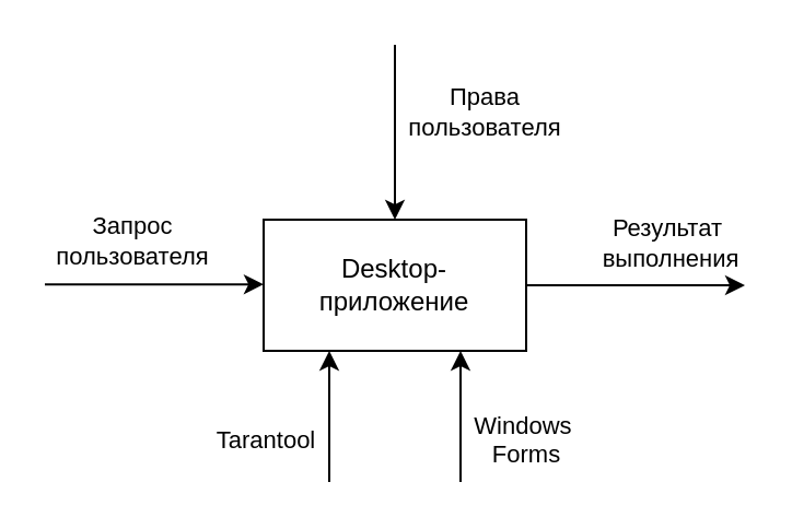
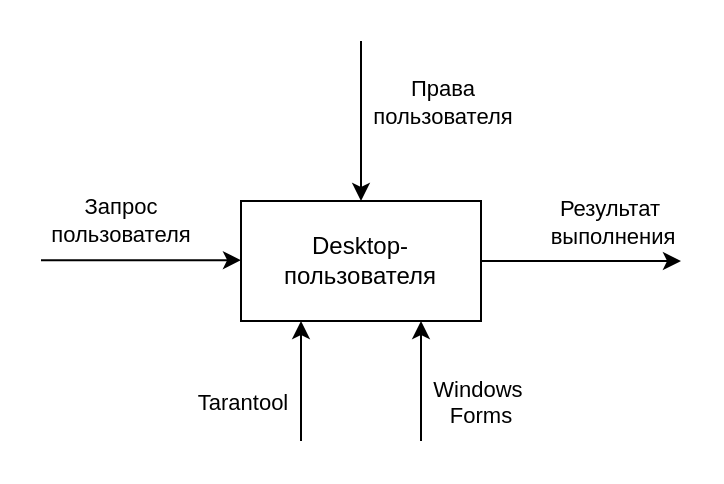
  <mxCell id="0" />
  <mxCell id="1" parent="0" />
- <mxCell id="2" value="Desktop-&lt;br&gt;приложение" style="rounded=0;whiteSpace=wrap;html=1;" vertex="1" parent="1"><mxGeometry x="120" y="100" width="120" height="60" as="geometry" /></mxCell>
+ <mxCell id="2" value="Desktop-&lt;br&gt;пользователя" style="rounded=0;whiteSpace=wrap;html=1;" vertex="1" parent="1"><mxGeometry x="120" y="100" width="120" height="60" as="geometry" /></mxCell>
  <mxCell id="3" value="" style="endArrow=classic;html=1;entryX=0.5;entryY=0;entryDx=0;entryDy=0;" edge="1" parent="1" target="2"><mxGeometry width="50" height="50" relative="1" as="geometry"><mxPoint x="180" y="20" as="sourcePoint" /><mxPoint x="260" y="160" as="targetPoint" /></mxGeometry></mxCell>
  <mxCell id="4" value="Права &lt;br&gt;пользователя" style="edgeLabel;html=1;align=center;verticalAlign=middle;resizable=0;points=[];" vertex="1" connectable="0" parent="3"><mxGeometry x="-0.533" y="-2" relative="1" as="geometry"><mxPoint x="42" y="11.38" as="offset" /></mxGeometry></mxCell>
  <mxCell id="5" value="" style="endArrow=classic;html=1;exitX=1;exitY=0.5;exitDx=0;exitDy=0;" edge="1" parent="1" source="2"><mxGeometry width="50" height="50" relative="1" as="geometry"><mxPoint x="190" y="30" as="sourcePoint" /><mxPoint x="340" y="130" as="targetPoint" /></mxGeometry></mxCell>
  <mxCell id="6" value="Результат&amp;nbsp;&lt;br&gt;выполнения" style="edgeLabel;html=1;align=center;verticalAlign=middle;resizable=0;points=[];" vertex="1" connectable="0" parent="5"><mxGeometry x="-0.533" y="-2" relative="1" as="geometry"><mxPoint x="42" y="-22" as="offset" /></mxGeometry></mxCell>
  <mxCell id="7" value="Запрос &lt;br&gt;пользователя" style="endArrow=classic;html=1;exitX=1;exitY=0.5;exitDx=0;exitDy=0;" edge="1" parent="1"><mxGeometry x="-0.2" y="20" width="50" height="50" relative="1" as="geometry"><mxPoint x="20" y="129.58" as="sourcePoint" /><mxPoint x="120" y="129.58" as="targetPoint" /><mxPoint as="offset" /></mxGeometry></mxCell>
  <mxCell id="8" value="" style="endArrow=classic;html=1;entryX=0.25;entryY=1;entryDx=0;entryDy=0;" edge="1" parent="1" target="2"><mxGeometry width="50" height="50" relative="1" as="geometry"><mxPoint x="150" y="220" as="sourcePoint" /><mxPoint x="190" y="110" as="targetPoint" /></mxGeometry></mxCell>
  <mxCell id="9" value="Tarantool" style="edgeLabel;html=1;align=center;verticalAlign=middle;resizable=0;points=[];" vertex="1" connectable="0" parent="8"><mxGeometry x="-0.533" y="-2" relative="1" as="geometry"><mxPoint x="-32" y="-6.0" as="offset" /></mxGeometry></mxCell>
  <mxCell id="10" value="" style="endArrow=classic;html=1;entryX=0.75;entryY=1;entryDx=0;entryDy=0;" edge="1" parent="1" target="2"><mxGeometry width="50" height="50" relative="1" as="geometry"><mxPoint x="210" y="220" as="sourcePoint" /><mxPoint x="160" y="170" as="targetPoint" /></mxGeometry></mxCell>
  <mxCell id="11" value="Windows &#10;Forms" style="edgeLabel;align=center;verticalAlign=middle;resizable=0;points=[];" vertex="1" connectable="0" parent="10"><mxGeometry x="-0.533" y="-2" relative="1" as="geometry"><mxPoint x="28" y="-6.19" as="offset" /></mxGeometry></mxCell>
